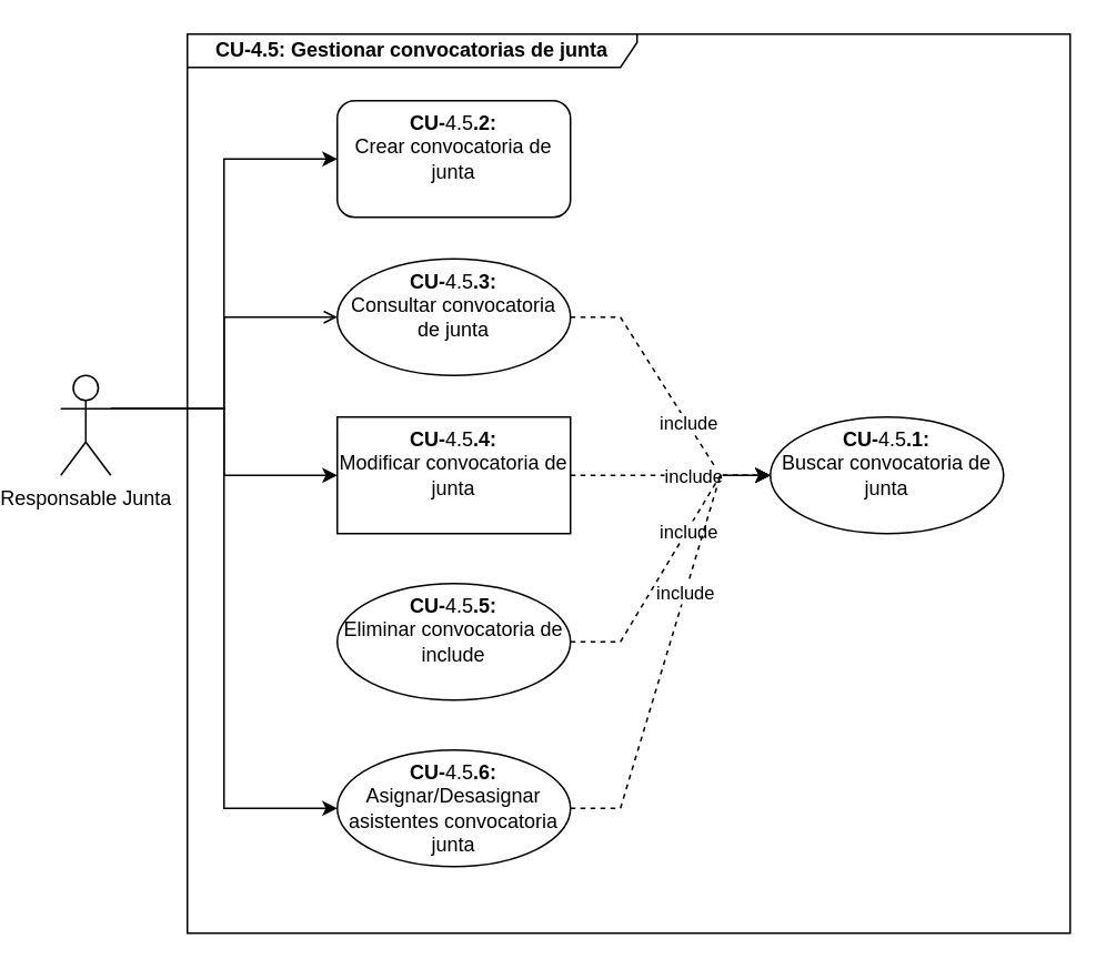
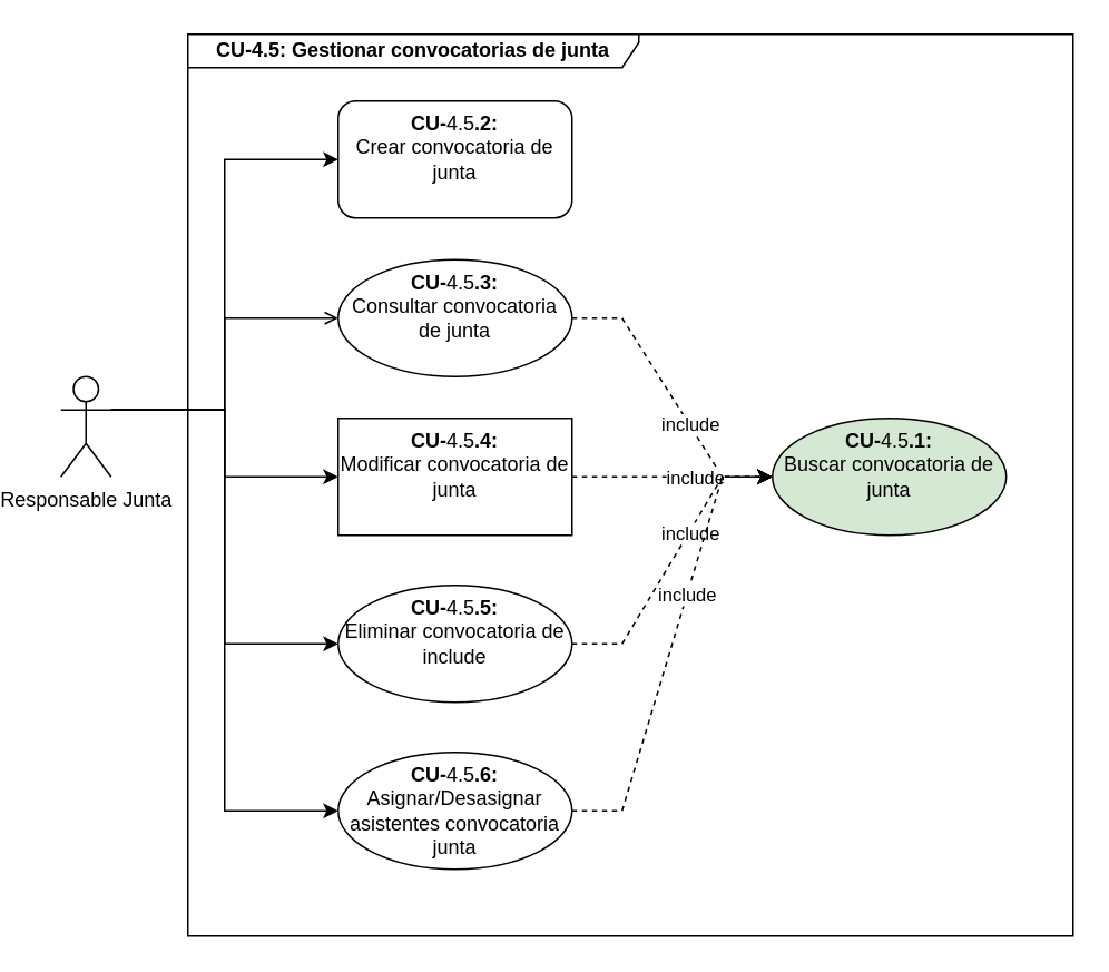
  <mxCell id="0" />
  <mxCell id="1" parent="0" />
  <mxCell id="2" style="edgeStyle=orthogonalEdgeStyle;rounded=0;orthogonalLoop=1;jettySize=auto;html=1;exitX=1;exitY=0.333;exitDx=0;exitDy=0;exitPerimeter=0;entryX=0;entryY=0.5;entryDx=0;entryDy=0;" parent="1" source="14" target="7" edge="1"><mxGeometry relative="1" as="geometry"><mxPoint x="-59" y="145" as="sourcePoint" /></mxGeometry></mxCell>
  <mxCell id="3" style="edgeStyle=orthogonalEdgeStyle;rounded=0;orthogonalLoop=1;jettySize=auto;html=1;exitX=1;exitY=0.333;exitDx=0;exitDy=0;exitPerimeter=0;entryX=0;entryY=0.5;entryDx=0;entryDy=0;endArrow=open;" parent="1" source="14" target="10" edge="1"><mxGeometry relative="1" as="geometry"><mxPoint x="-59" y="145" as="sourcePoint" /></mxGeometry></mxCell>
  <mxCell id="4" style="edgeStyle=orthogonalEdgeStyle;rounded=0;orthogonalLoop=1;jettySize=auto;html=1;exitX=1;exitY=0.333;exitDx=0;exitDy=0;exitPerimeter=0;entryX=0;entryY=0.5;entryDx=0;entryDy=0;" parent="1" source="14" target="11" edge="1"><mxGeometry relative="1" as="geometry"><mxPoint x="-59" y="145" as="sourcePoint" /></mxGeometry></mxCell>
  <mxCell id="5" value="CU-4.5: Gestionar convocatorias de junta" style="shape=umlFrame;whiteSpace=wrap;html=1;width=270;height=20;fontStyle=1" parent="1" vertex="1"><mxGeometry x="96" y="20" width="530" height="540" as="geometry" /></mxCell>
- <mxCell id="6" value="&lt;b&gt;CU-&lt;/b&gt;4.5&lt;b&gt;.1: &lt;br&gt;&lt;/b&gt;Buscar convocatoria de junta" style="ellipse;whiteSpace=wrap;html=1;verticalAlign=top;" parent="1" vertex="1"><mxGeometry x="446" y="250" width="140" height="70" as="geometry" /></mxCell>
+ <mxCell id="6" value="&lt;b&gt;CU-&lt;/b&gt;4.5&lt;b&gt;.1: &lt;br&gt;&lt;/b&gt;Buscar convocatoria de junta" style="ellipse;whiteSpace=wrap;html=1;verticalAlign=top;fillColor=#d5e8d4;" parent="1" vertex="1"><mxGeometry x="446" y="250" width="140" height="70" as="geometry" /></mxCell>
  <mxCell id="7" value="&lt;b&gt;CU-&lt;/b&gt;4.5&lt;b&gt;.2: &lt;br&gt;&lt;/b&gt;Crear convocatoria de junta" style="whiteSpace=wrap;html=1;verticalAlign=top;rounded=1;" parent="1" vertex="1"><mxGeometry x="186" y="60" width="140" height="70" as="geometry" /></mxCell>
  <mxCell id="8" style="edgeStyle=entityRelationEdgeStyle;rounded=0;orthogonalLoop=1;jettySize=auto;html=1;exitX=1;exitY=0.5;exitDx=0;exitDy=0;entryX=0;entryY=0.5;entryDx=0;entryDy=0;dashed=1;" parent="1" source="10" target="6" edge="1"><mxGeometry relative="1" as="geometry" /></mxCell>
  <mxCell id="9" value="include" style="edgeLabel;html=1;align=center;verticalAlign=middle;resizable=0;points=[];" parent="8" vertex="1" connectable="0"><mxGeometry x="0.224" relative="1" as="geometry"><mxPoint as="offset" /></mxGeometry></mxCell>
  <mxCell id="10" value="&lt;b&gt;CU-&lt;/b&gt;4.5&lt;b&gt;.3: &lt;br&gt;&lt;/b&gt;Consultar convocatoria de junta" style="ellipse;whiteSpace=wrap;html=1;verticalAlign=top;" parent="1" vertex="1"><mxGeometry x="186" y="155" width="140" height="70" as="geometry" /></mxCell>
  <mxCell id="11" value="&lt;b&gt;CU-&lt;/b&gt;4.5&lt;b&gt;.4: &lt;br&gt;&lt;/b&gt;Modificar convocatoria de junta" style="whiteSpace=wrap;html=1;verticalAlign=top;rounded=0;" parent="1" vertex="1"><mxGeometry x="186" y="250" width="140" height="70" as="geometry" /></mxCell>
+ <mxCell id="12" style="edgeStyle=orthogonalEdgeStyle;rounded=0;orthogonalLoop=1;jettySize=auto;html=1;exitX=1;exitY=0.333;exitDx=0;exitDy=0;exitPerimeter=0;entryX=0;entryY=0.5;entryDx=0;entryDy=0;" parent="1" source="14" target="15" edge="1"><mxGeometry relative="1" as="geometry" /></mxCell>
  <mxCell id="13" style="edgeStyle=orthogonalEdgeStyle;rounded=0;orthogonalLoop=1;jettySize=auto;html=1;exitX=1;exitY=0.333;exitDx=0;exitDy=0;exitPerimeter=0;entryX=0;entryY=0.5;entryDx=0;entryDy=0;" parent="1" source="14" target="20" edge="1"><mxGeometry relative="1" as="geometry" /></mxCell>
  <mxCell id="14" value="&lt;span style=&quot;background-color: rgb(255 , 255 , 255)&quot;&gt;Responsable Junta&lt;/span&gt;" style="shape=umlActor;verticalLabelPosition=bottom;verticalAlign=top;html=1;outlineConnect=0;" parent="1" vertex="1"><mxGeometry x="20" y="225" width="30" height="60" as="geometry" /></mxCell>
  <mxCell id="15" value="&lt;b&gt;CU-&lt;/b&gt;4.5&lt;b&gt;.5: &lt;br&gt;&lt;/b&gt;Eliminar convocatoria de include" style="ellipse;whiteSpace=wrap;html=1;verticalAlign=top;" parent="1" vertex="1"><mxGeometry x="186" y="350" width="140" height="70" as="geometry" /></mxCell>
  <mxCell id="16" style="edgeStyle=entityRelationEdgeStyle;rounded=0;orthogonalLoop=1;jettySize=auto;html=1;exitX=1;exitY=0.5;exitDx=0;exitDy=0;dashed=1;entryX=0;entryY=0.5;entryDx=0;entryDy=0;" parent="1" source="11" target="6" edge="1"><mxGeometry relative="1" as="geometry"><mxPoint x="336" y="200" as="sourcePoint" /><mxPoint x="446" y="260" as="targetPoint" /></mxGeometry></mxCell>
  <mxCell id="17" value="include" style="edgeLabel;html=1;align=center;verticalAlign=middle;resizable=0;points=[];" parent="16" vertex="1" connectable="0"><mxGeometry x="0.224" relative="1" as="geometry"><mxPoint as="offset" /></mxGeometry></mxCell>
  <mxCell id="18" style="edgeStyle=entityRelationEdgeStyle;rounded=0;orthogonalLoop=1;jettySize=auto;html=1;exitX=1;exitY=0.5;exitDx=0;exitDy=0;dashed=1;entryX=0;entryY=0.5;entryDx=0;entryDy=0;" parent="1" source="15" target="6" edge="1"><mxGeometry relative="1" as="geometry"><mxPoint x="336" y="295" as="sourcePoint" /><mxPoint x="456" y="270" as="targetPoint" /></mxGeometry></mxCell>
  <mxCell id="19" value="include" style="edgeLabel;html=1;align=center;verticalAlign=middle;resizable=0;points=[];" parent="18" vertex="1" connectable="0"><mxGeometry x="0.224" relative="1" as="geometry"><mxPoint as="offset" /></mxGeometry></mxCell>
  <mxCell id="20" value="&lt;b&gt;CU-&lt;/b&gt;4.5&lt;b&gt;.6: &lt;br&gt;&lt;/b&gt;Asignar/Desasignar asistentes convocatoria junta" style="ellipse;whiteSpace=wrap;html=1;verticalAlign=top;" parent="1" vertex="1"><mxGeometry x="186" y="450" width="140" height="70" as="geometry" /></mxCell>
  <mxCell id="21" style="edgeStyle=entityRelationEdgeStyle;rounded=0;orthogonalLoop=1;jettySize=auto;html=1;exitX=1;exitY=0.5;exitDx=0;exitDy=0;dashed=1;entryX=0;entryY=0.5;entryDx=0;entryDy=0;" parent="1" source="20" target="6" edge="1"><mxGeometry relative="1" as="geometry"><mxPoint x="336" y="395" as="sourcePoint" /><mxPoint x="456" y="295" as="targetPoint" /></mxGeometry></mxCell>
  <mxCell id="22" value="include" style="edgeLabel;html=1;align=center;verticalAlign=middle;resizable=0;points=[];" parent="21" vertex="1" connectable="0"><mxGeometry x="0.224" relative="1" as="geometry"><mxPoint as="offset" /></mxGeometry></mxCell>
